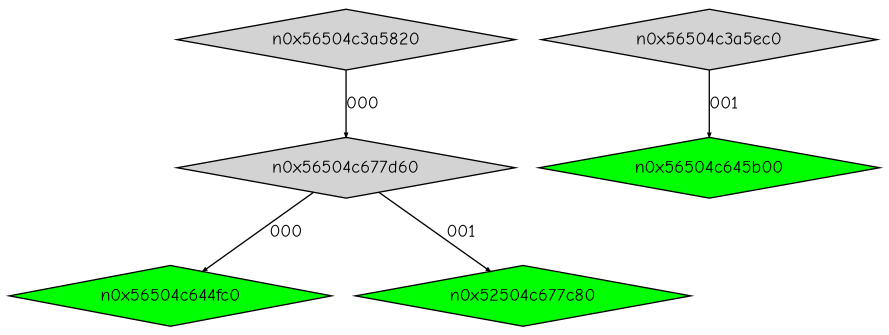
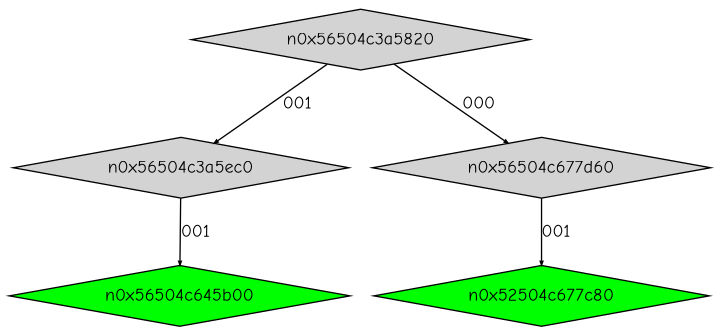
  digraph {
    fontname="Comic Neue"
    node [fontname="Comic Neue" shape=diamond style=filled]
    edge [arrowsize=.3 fontname="Comic Neue"]
    n0x56504c3a5820 [height=.1 width=.1]
    n0x56504c3a5ec0 [height=.1 width=.1]
    n0x56504c677d60 [height=.1 width=.1]
    n0x56504c645b00 [fillcolor=green height=.1 width=.1]
-   n0x56504c644fc0 [fillcolor=green height=.1 width=.1]
    n6 [fillcolor=green height=.1 label=n0x52504c677c80 width=.1]
+   n0x56504c3a5820 -> n0x56504c3a5ec0 [label=001]
    n0x56504c3a5820 -> n0x56504c677d60 [label=000]
    n0x56504c3a5ec0 -> n0x56504c645b00 [label=001]
-   n0x56504c677d60 -> n0x56504c644fc0 [label=000]
    n0x56504c677d60 -> n6 [label=001]
  }
